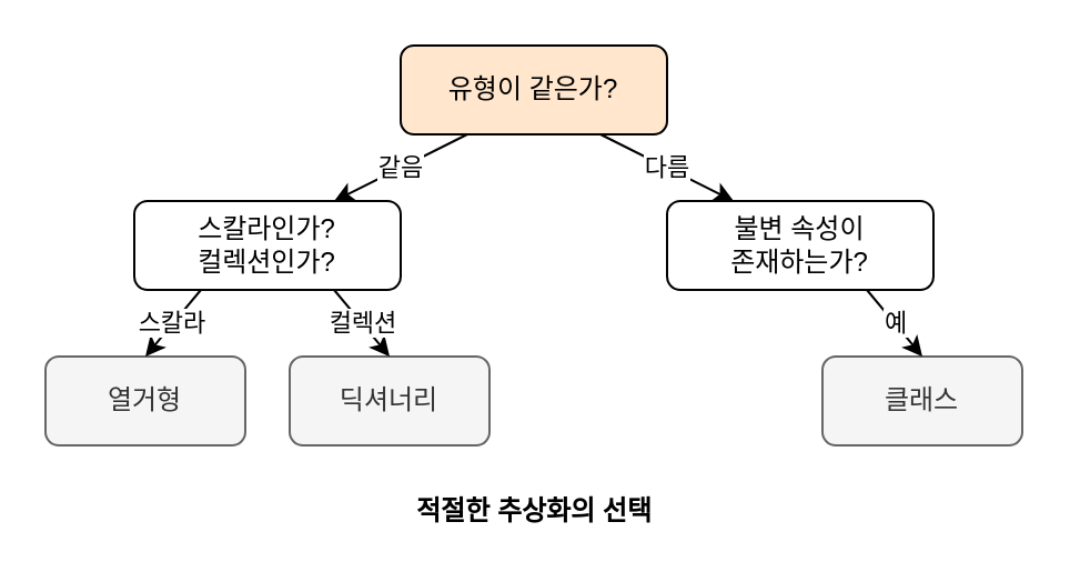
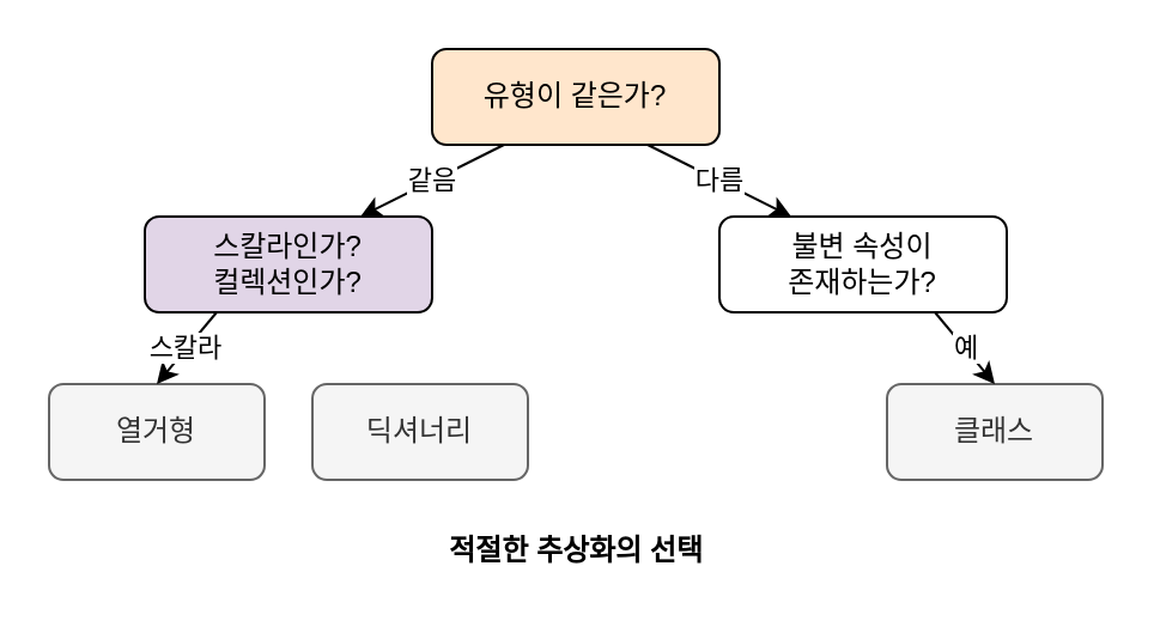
  <mxCell id="0" />
  <mxCell id="1" parent="0" />
  <mxCell id="2" value="유형이 같은가?" style="rounded=1;whiteSpace=wrap;html=1;align=center;fillColor=#ffe6cc;" vertex="1" parent="1"><mxGeometry x="180" y="20" width="120" height="40" as="geometry" /></mxCell>
- <mxCell id="3" value="스칼라인가?&lt;br&gt;컬렉션인가?" style="rounded=1;whiteSpace=wrap;html=1;align=center;" vertex="1" parent="1"><mxGeometry x="60" y="90" width="120" height="40" as="geometry" /></mxCell>
+ <mxCell id="3" value="스칼라인가?&lt;br&gt;컬렉션인가?" style="rounded=1;whiteSpace=wrap;html=1;align=center;fillColor=#e1d5e7;" vertex="1" parent="1"><mxGeometry x="60" y="90" width="120" height="40" as="geometry" /></mxCell>
  <mxCell id="4" value="불변 속성이 &lt;br&gt;존재하는가?" style="rounded=1;whiteSpace=wrap;html=1;align=center;" vertex="1" parent="1"><mxGeometry x="300" y="90" width="120" height="40" as="geometry" /></mxCell>
  <mxCell id="5" value="열거형" style="rounded=1;whiteSpace=wrap;html=1;fillColor=#f5f5f5;strokeColor=#666666;align=center;fontColor=#333333;" vertex="1" parent="1"><mxGeometry x="20" y="160" width="90" height="40" as="geometry" /></mxCell>
  <mxCell id="6" value="딕셔너리" style="rounded=1;whiteSpace=wrap;html=1;fillColor=#f5f5f5;strokeColor=#666666;align=center;fontColor=#333333;" vertex="1" parent="1"><mxGeometry x="130" y="160" width="90" height="40" as="geometry" /></mxCell>
  <mxCell id="7" value="클래스" style="rounded=1;whiteSpace=wrap;html=1;fillColor=#f5f5f5;strokeColor=#666666;align=center;fontColor=#333333;" vertex="1" parent="1"><mxGeometry x="370" y="160" width="90" height="40" as="geometry" /></mxCell>
  <mxCell id="8" value="스칼라" style="endArrow=classic;html=1;entryX=0.5;entryY=0;entryDx=0;entryDy=0;exitX=0.25;exitY=1;exitDx=0;exitDy=0;align=center;" edge="1" parent="1" source="3" target="5"><mxGeometry width="50" height="50" relative="1" as="geometry"><mxPoint x="190" y="50" as="sourcePoint" /><mxPoint x="130" y="100" as="targetPoint" /></mxGeometry></mxCell>
  <mxCell id="9" value="같음" style="endArrow=classic;html=1;entryX=0.75;entryY=0;entryDx=0;entryDy=0;exitX=0.25;exitY=1;exitDx=0;exitDy=0;align=center;" edge="1" parent="1" source="2" target="3"><mxGeometry width="50" height="50" relative="1" as="geometry"><mxPoint x="100" y="140" as="sourcePoint" /><mxPoint x="75" y="170" as="targetPoint" /></mxGeometry></mxCell>
  <mxCell id="10" value="다름" style="endArrow=classic;html=1;entryX=0.25;entryY=0;entryDx=0;entryDy=0;exitX=0.75;exitY=1;exitDx=0;exitDy=0;align=center;" edge="1" parent="1" source="2" target="4"><mxGeometry width="50" height="50" relative="1" as="geometry"><mxPoint x="220" y="70" as="sourcePoint" /><mxPoint x="160" y="100" as="targetPoint" /></mxGeometry></mxCell>
- <mxCell id="11" value="컬렉션" style="endArrow=classic;html=1;entryX=0.5;entryY=0;entryDx=0;entryDy=0;exitX=0.75;exitY=1;exitDx=0;exitDy=0;align=center;" edge="1" parent="1" source="3" target="6"><mxGeometry width="50" height="50" relative="1" as="geometry"><mxPoint x="220" y="70" as="sourcePoint" /><mxPoint x="160" y="100" as="targetPoint" /></mxGeometry></mxCell>
  <mxCell id="12" value="예" style="endArrow=classic;html=1;entryX=0.5;entryY=0;entryDx=0;entryDy=0;exitX=0.75;exitY=1;exitDx=0;exitDy=0;align=center;" edge="1" parent="1" source="4" target="7"><mxGeometry width="50" height="50" relative="1" as="geometry"><mxPoint x="340" y="140" as="sourcePoint" /><mxPoint x="315" y="170" as="targetPoint" /></mxGeometry></mxCell>
  <mxCell id="13" value="&lt;b&gt;적절한 추상화의 선택&lt;/b&gt;" style="text;html=1;align=center;verticalAlign=middle;resizable=0;points=[];autosize=1;strokeColor=none;fillColor=none;" vertex="1" parent="1"><mxGeometry x="175" y="220" width="130" height="20" as="geometry" /></mxCell>
